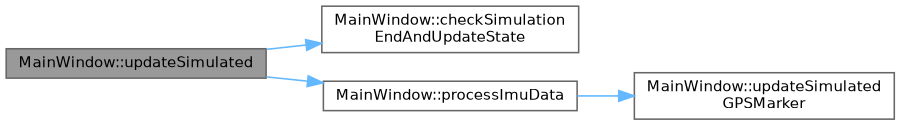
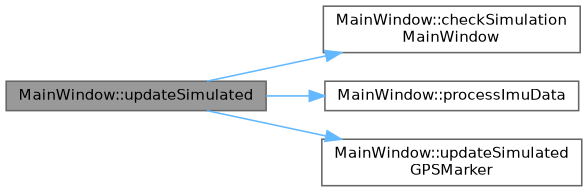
  digraph {
    rankdir=LR
    node [color=grey40 fillcolor=white fontname=Helvetica fontsize=10 shape=box style=filled]
    edge [color=steelblue1 fontname=Helvetica fontsize=10 labelfontname=Helvetica labelfontsize=10 style=solid]
    n1 [color=gray40 fillcolor=grey60 fontcolor=black height=0.2 label="MainWindow::updateSimulated" width=0.4]
-   n2 [height=0.2 label="MainWindow::checkSimulation\lEndAndUpdateState" width=0.4]
+   n2 [height=0.2 label="MainWindow::checkSimulation\lMainWindow" width=0.4]
    n3 [height=0.2 label="MainWindow::processImuData" width=0.4]
    n4 [height=0.2 label="MainWindow::updateSimulated\lGPSMarker" width=0.4]
    n1 -> n2
    n1 -> n3
-   n3 -> n4
+   n1 -> n4
  }
